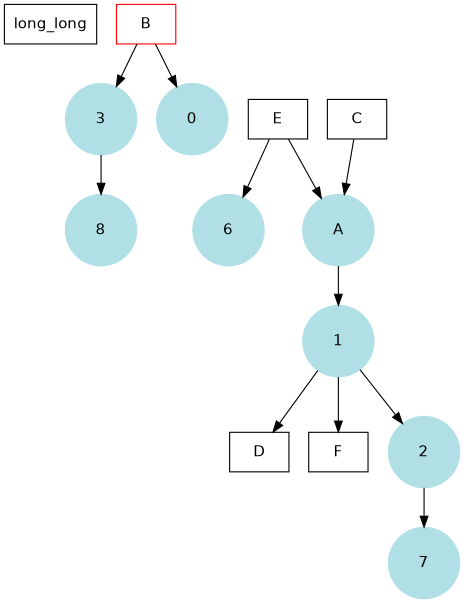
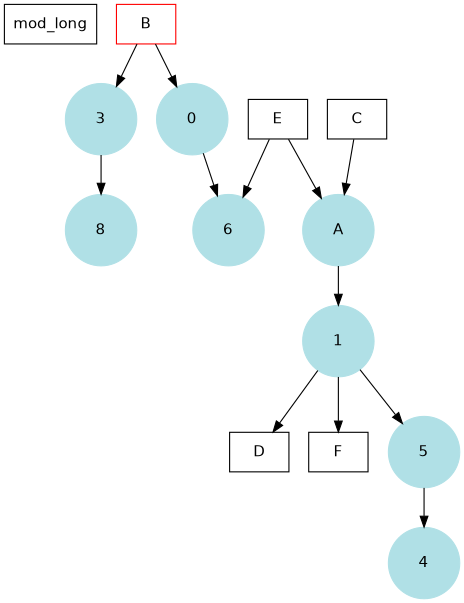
  digraph {
    fontsize=10
    node [fillcolor=PowderBlue fontname=Helvetica shape=circle color=PowderBlue fixedsize=true style=filled]
-   mod_long [shape=box label=long_long color="" fixedsize="" style=""]
+   mod_long [shape=box color="" fixedsize="" style=""]
    B [color=red shape=box fixedsize="" style=""]
    3 [width=0.9]
    n4 [label=0 width=0.9]
    8 [width=0.9]
    6 [width=0.9]
    C [shape=box color="" fixedsize="" style=""]
    A [width=0.9]
    1 [width=0.9]
    D [shape=box color="" fixedsize="" style=""]
    E [shape=box color="" fixedsize="" style=""]
    F [shape=box color="" fixedsize="" style=""]
-   5 [width=0.9 label=2]
-   7 [width=0.9]
+   5 [width=0.9]
+   7 [width=0.9 label=4]
    B -> 3
    B -> n4
    3 -> 8
+   n4 -> 6
    C -> A
    A -> 1
    1 -> D
    1 -> F
    1 -> 5
    E -> 6
    E -> A
    5 -> 7
  }
